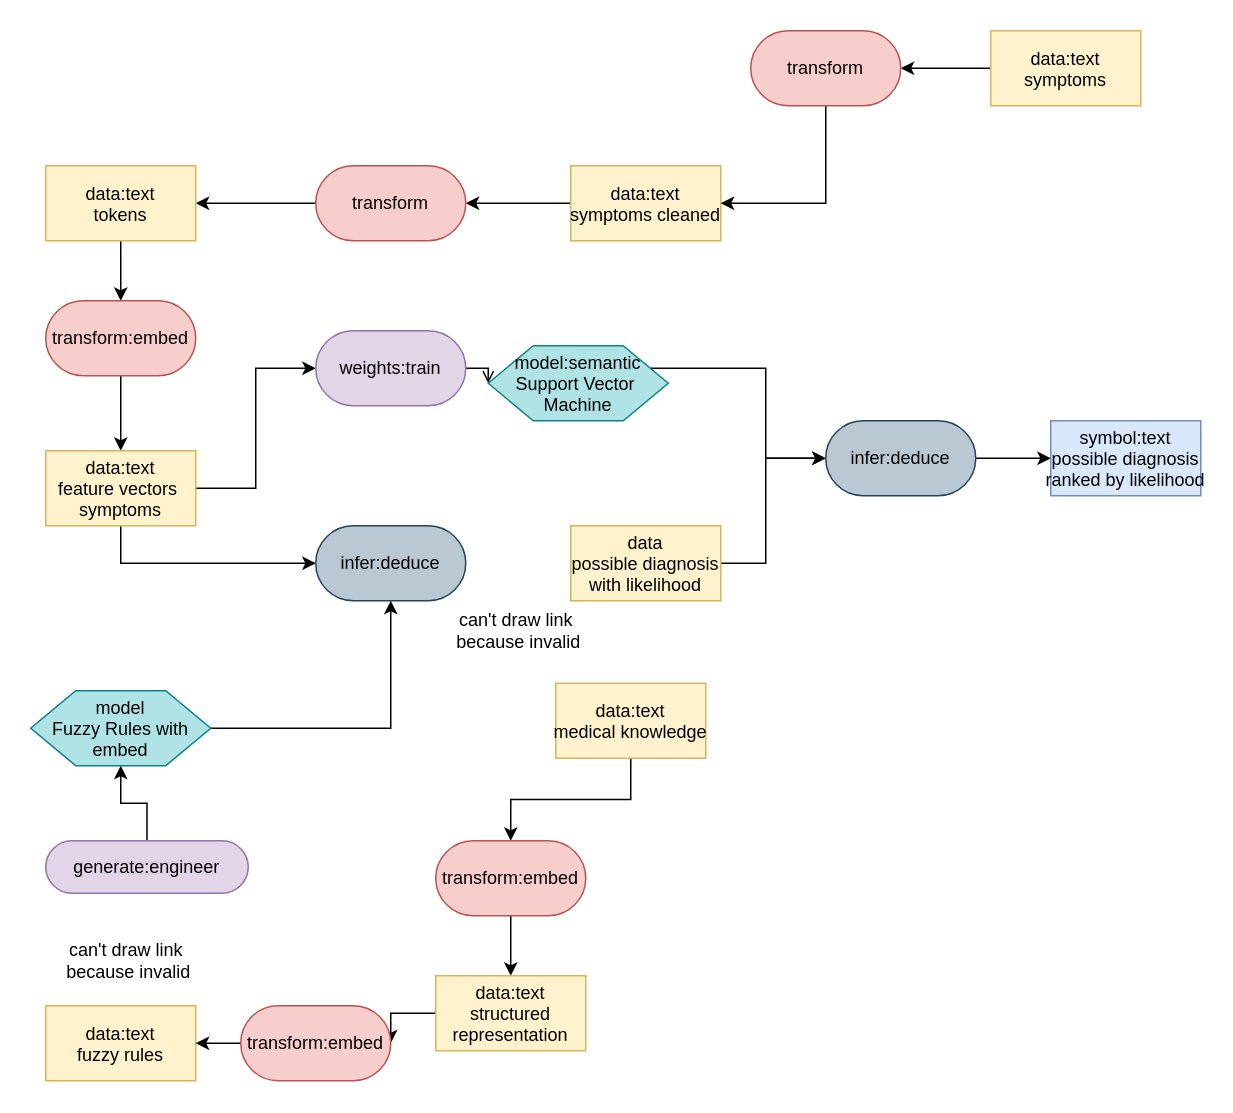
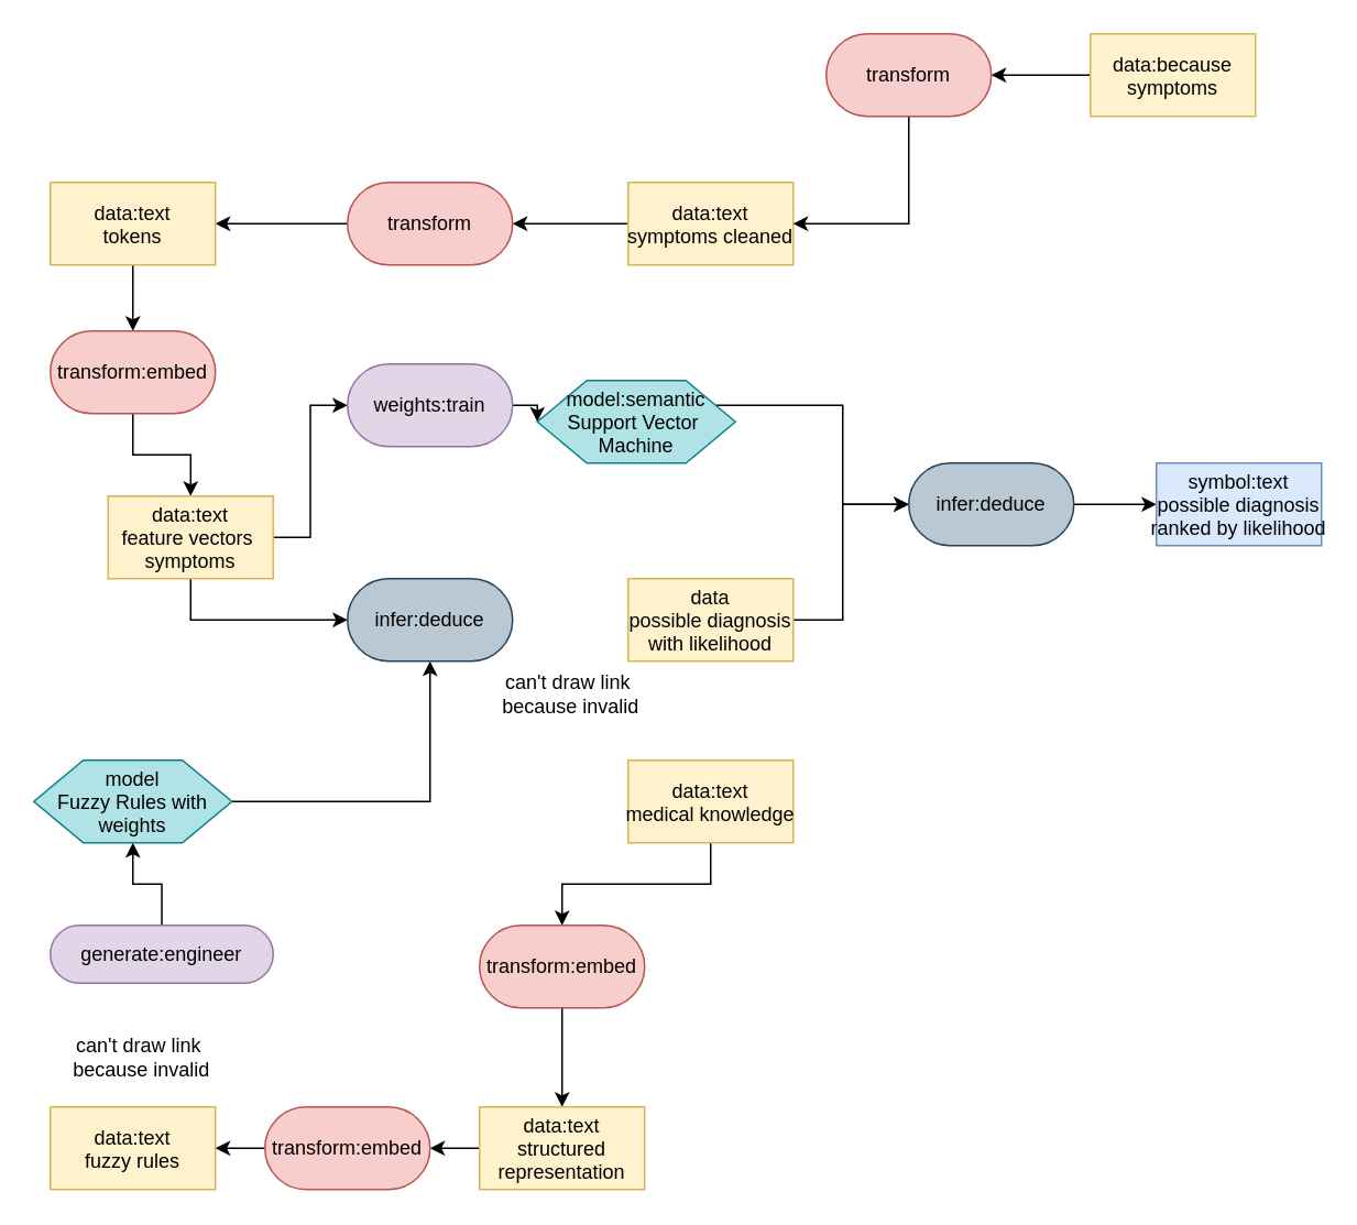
  <mxCell id="0" />
  <mxCell id="1" parent="0" />
  <mxCell id="2" style="edgeStyle=orthogonalEdgeStyle;rounded=0;orthogonalLoop=1;jettySize=auto;html=1;exitX=0;exitY=0.5;exitDx=0;exitDy=0;entryX=1;entryY=0.5;entryDx=0;entryDy=0;" edge="1" parent="1" source="3" target="7"><mxGeometry relative="1" as="geometry" /></mxCell>
- <mxCell id="3" value="data:text&#10;symptoms" style="rectangle;fillColor=#fff2cc;strokeColor=#d6b656;" name="data" vertex="1" parent="1"><mxGeometry x="660" y="20" width="100" height="50" as="geometry" /></mxCell>
+ <mxCell id="3" value="data:because&#10;symptoms" style="rectangle;fillColor=#fff2cc;strokeColor=#d6b656;" name="data" vertex="1" parent="1"><mxGeometry x="660" y="20" width="100" height="50" as="geometry" /></mxCell>
  <mxCell id="4" style="edgeStyle=orthogonalEdgeStyle;rounded=0;orthogonalLoop=1;jettySize=auto;html=1;exitX=0;exitY=0.5;exitDx=0;exitDy=0;entryX=1;entryY=0.5;entryDx=0;entryDy=0;" edge="1" parent="1" source="5" target="9"><mxGeometry relative="1" as="geometry" /></mxCell>
  <mxCell id="5" value="data:text&#10;symptoms cleaned" style="rectangle;fillColor=#fff2cc;strokeColor=#d6b656;" name="data" vertex="1" parent="1"><mxGeometry x="380" y="110" width="100" height="50" as="geometry" /></mxCell>
  <mxCell id="6" style="edgeStyle=orthogonalEdgeStyle;rounded=0;orthogonalLoop=1;jettySize=auto;html=1;exitX=0.5;exitY=1;exitDx=0;exitDy=0;entryX=1;entryY=0.5;entryDx=0;entryDy=0;" edge="1" parent="1" source="7" target="5"><mxGeometry relative="1" as="geometry" /></mxCell>
  <mxCell id="7" value="transform" style="rounded=1;whiteSpace=wrap;html=1;arcSize=50;fillColor=#f8cecc;strokeColor=#b85450;" name="transform" vertex="1" parent="1"><mxGeometry x="500" y="20" width="100" height="50" as="geometry" /></mxCell>
  <mxCell id="8" style="edgeStyle=orthogonalEdgeStyle;rounded=0;orthogonalLoop=1;jettySize=auto;html=1;exitX=0;exitY=0.5;exitDx=0;exitDy=0;entryX=1;entryY=0.5;entryDx=0;entryDy=0;" edge="1" parent="1" source="9" target="11"><mxGeometry relative="1" as="geometry" /></mxCell>
  <mxCell id="9" value="transform" style="rounded=1;whiteSpace=wrap;html=1;arcSize=50;fillColor=#f8cecc;strokeColor=#b85450;" name="transform" vertex="1" parent="1"><mxGeometry x="210" y="110" width="100" height="50" as="geometry" /></mxCell>
  <mxCell id="10" style="edgeStyle=orthogonalEdgeStyle;rounded=0;orthogonalLoop=1;jettySize=auto;html=1;exitX=0.5;exitY=1;exitDx=0;exitDy=0;entryX=0.5;entryY=0;entryDx=0;entryDy=0;" edge="1" parent="1" source="11" target="13"><mxGeometry relative="1" as="geometry" /></mxCell>
  <mxCell id="11" value="data:text&#10;tokens" style="rectangle;fillColor=#fff2cc;strokeColor=#d6b656;" name="data" vertex="1" parent="1"><mxGeometry x="30" y="110" width="100" height="50" as="geometry" /></mxCell>
  <mxCell id="12" style="edgeStyle=orthogonalEdgeStyle;rounded=0;orthogonalLoop=1;jettySize=auto;html=1;exitX=0.5;exitY=1;exitDx=0;exitDy=0;entryX=0.5;entryY=0;entryDx=0;entryDy=0;" edge="1" parent="1" source="13" target="16"><mxGeometry relative="1" as="geometry" /></mxCell>
  <mxCell id="13" value="transform:embed" style="rounded=1;whiteSpace=wrap;html=1;arcSize=50;fillColor=#f8cecc;strokeColor=#b85450;" name="transform" vertex="1" parent="1"><mxGeometry x="30" y="200" width="100" height="50" as="geometry" /></mxCell>
  <mxCell id="14" style="edgeStyle=orthogonalEdgeStyle;rounded=0;orthogonalLoop=1;jettySize=auto;html=1;exitX=1;exitY=0.5;exitDx=0;exitDy=0;entryX=0;entryY=0.5;entryDx=0;entryDy=0;" edge="1" parent="1" source="16" target="18"><mxGeometry relative="1" as="geometry" /></mxCell>
  <mxCell id="15" style="edgeStyle=orthogonalEdgeStyle;rounded=0;orthogonalLoop=1;jettySize=auto;html=1;exitX=0.5;exitY=1;exitDx=0;exitDy=0;entryX=0;entryY=0.5;entryDx=0;entryDy=0;" edge="1" parent="1" source="16" target="19"><mxGeometry relative="1" as="geometry" /></mxCell>
- <mxCell id="16" value="data:text&#10;feature vectors &#10;symptoms" style="rectangle;fillColor=#fff2cc;strokeColor=#d6b656;" name="data" vertex="1" parent="1"><mxGeometry x="30" y="300" width="100" height="50" as="geometry" /></mxCell>
- <mxCell id="17" style="edgeStyle=orthogonalEdgeStyle;rounded=0;orthogonalLoop=1;jettySize=auto;html=1;exitX=1;exitY=0.5;exitDx=0;exitDy=0;entryX=0;entryY=0.5;entryDx=0;entryDy=0;endArrow=open;" edge="1" parent="1" source="18" target="21"><mxGeometry relative="1" as="geometry" /></mxCell>
+ <mxCell id="16" value="data:text&#10;feature vectors &#10;symptoms" style="rectangle;fillColor=#fff2cc;strokeColor=#d6b656;" name="data" vertex="1" parent="1"><mxGeometry x="65" y="300" width="100" height="50" as="geometry" /></mxCell>
+ <mxCell id="17" style="edgeStyle=orthogonalEdgeStyle;rounded=0;orthogonalLoop=1;jettySize=auto;html=1;exitX=1;exitY=0.5;exitDx=0;exitDy=0;entryX=0;entryY=0.5;entryDx=0;entryDy=0;" edge="1" parent="1" source="18" target="21"><mxGeometry relative="1" as="geometry" /></mxCell>
  <mxCell id="18" value="weights:train" style="rounded=1;whiteSpace=wrap;html=1;arcSize=50;fillColor=#e1d5e7;strokeColor=#9673a6;" name="generate:train" vertex="1" parent="1"><mxGeometry x="210" y="220" width="100" height="50" as="geometry" /></mxCell>
  <mxCell id="19" value="infer:deduce" style="rounded=1;whiteSpace=wrap;html=1;arcSize=50;fillColor=#bac8d3;strokeColor=#23445d;" name="infer:deduce" vertex="1" parent="1"><mxGeometry x="210" y="350" width="100" height="50" as="geometry" /></mxCell>
  <mxCell id="20" style="edgeStyle=orthogonalEdgeStyle;rounded=0;orthogonalLoop=1;jettySize=auto;html=1;entryX=0;entryY=0.5;entryDx=0;entryDy=0;" edge="1" parent="1" source="21" target="25"><mxGeometry relative="1" as="geometry"><Array as="points"><mxPoint x="510" y="245" /><mxPoint x="510" y="305" /></Array></mxGeometry></mxCell>
  <mxCell id="21" value="model:semantic&#10;Support Vector &#10;Machine" style="shape=hexagon;perimeter=hexagonPerimeter2;fillColor=#b0e3e6;strokeColor=#0e8088;" name="model" vertex="1" parent="1"><mxGeometry x="325" y="230" width="120" height="50" as="geometry" /></mxCell>
  <mxCell id="22" style="edgeStyle=orthogonalEdgeStyle;rounded=0;orthogonalLoop=1;jettySize=auto;html=1;entryX=0;entryY=0.5;entryDx=0;entryDy=0;" edge="1" parent="1" source="23" target="25"><mxGeometry relative="1" as="geometry"><Array as="points"><mxPoint x="510" y="375" /><mxPoint x="510" y="305" /></Array></mxGeometry></mxCell>
  <mxCell id="23" value="data&#10;possible diagnosis&#10;with likelihood" style="rectangle;fillColor=#fff2cc;strokeColor=#d6b656;" name="data" vertex="1" parent="1"><mxGeometry x="380" y="350" width="100" height="50" as="geometry" /></mxCell>
  <mxCell id="24" style="edgeStyle=orthogonalEdgeStyle;rounded=0;orthogonalLoop=1;jettySize=auto;html=1;exitX=1;exitY=0.5;exitDx=0;exitDy=0;" edge="1" parent="1" source="25" target="26"><mxGeometry relative="1" as="geometry" /></mxCell>
  <mxCell id="25" value="infer:deduce" style="rounded=1;whiteSpace=wrap;html=1;arcSize=50;fillColor=#bac8d3;strokeColor=#23445d;" name="infer:deduce" vertex="1" parent="1"><mxGeometry x="550" y="280" width="100" height="50" as="geometry" /></mxCell>
  <mxCell id="26" value="symbol:text&#10;possible diagnosis&#10;ranked by likelihood" style="rectangle;fillColor=#dae8fc;strokeColor=#6c8ebf;" name="symbol" vertex="1" parent="1"><mxGeometry x="700" y="280" width="100" height="50" as="geometry" /></mxCell>
  <mxCell id="27" style="edgeStyle=orthogonalEdgeStyle;rounded=0;orthogonalLoop=1;jettySize=auto;html=1;exitX=1;exitY=0.5;exitDx=0;exitDy=0;entryX=0.5;entryY=1;entryDx=0;entryDy=0;" edge="1" parent="1" source="28" target="19"><mxGeometry relative="1" as="geometry" /></mxCell>
- <mxCell id="28" value="model&#10;Fuzzy Rules with&#10;embed" style="shape=hexagon;perimeter=hexagonPerimeter2;fillColor=#b0e3e6;strokeColor=#0e8088;" name="model" vertex="1" parent="1"><mxGeometry x="20" y="460" width="120" height="50" as="geometry" /></mxCell>
+ <mxCell id="28" value="model&#10;Fuzzy Rules with&#10;weights" style="shape=hexagon;perimeter=hexagonPerimeter2;fillColor=#b0e3e6;strokeColor=#0e8088;" name="model" vertex="1" parent="1"><mxGeometry x="20" y="460" width="120" height="50" as="geometry" /></mxCell>
  <mxCell id="29" value="&lt;div&gt;can't draw link&amp;nbsp;&lt;/div&gt;&lt;div&gt;because invalid&lt;/div&gt;" style="text;html=1;align=center;verticalAlign=middle;resizable=0;points=[];autosize=1;strokeColor=none;fillColor=none;" vertex="1" parent="1" tooltip="⚠️ Node is disconnected."><mxGeometry x="290" y="400" width="110" height="40" as="geometry" /></mxCell>
  <mxCell id="30" style="edgeStyle=orthogonalEdgeStyle;rounded=0;orthogonalLoop=1;jettySize=auto;html=1;entryX=0.5;entryY=1;entryDx=0;entryDy=0;" edge="1" parent="1" source="31" target="28"><mxGeometry relative="1" as="geometry" /></mxCell>
  <mxCell id="31" value="generate:engineer" style="rounded=1;whiteSpace=wrap;html=1;arcSize=50;fillColor=#e1d5e7;strokeColor=#9673a6;" name="generate:engineer" vertex="1" parent="1"><mxGeometry x="30" y="560" width="135" height="35" as="geometry" /></mxCell>
  <mxCell id="32" value="data:text&#10;fuzzy rules" style="rectangle;fillColor=#fff2cc;strokeColor=#d6b656;" name="data" vertex="1" parent="1"><mxGeometry x="30" y="670" width="100" height="50" as="geometry" /></mxCell>
  <mxCell id="33" style="edgeStyle=orthogonalEdgeStyle;rounded=0;orthogonalLoop=1;jettySize=auto;html=1;exitX=0.5;exitY=1;exitDx=0;exitDy=0;entryX=0.5;entryY=0;entryDx=0;entryDy=0;" edge="1" parent="1" source="34" target="36"><mxGeometry relative="1" as="geometry" /></mxCell>
- <mxCell id="34" value="data:text&#10;medical knowledge" style="rectangle;fillColor=#fff2cc;strokeColor=#d6b656;" name="data" vertex="1" parent="1"><mxGeometry x="370" y="455" width="100" height="50" as="geometry" /></mxCell>
+ <mxCell id="34" value="data:text&#10;medical knowledge" style="rectangle;fillColor=#fff2cc;strokeColor=#d6b656;" name="data" vertex="1" parent="1"><mxGeometry x="380" y="460" width="100" height="50" as="geometry" /></mxCell>
  <mxCell id="35" style="edgeStyle=orthogonalEdgeStyle;rounded=0;orthogonalLoop=1;jettySize=auto;html=1;entryX=0.5;entryY=0;entryDx=0;entryDy=0;" edge="1" parent="1" source="36" target="38"><mxGeometry relative="1" as="geometry" /></mxCell>
  <mxCell id="36" value="transform:embed" style="rounded=1;whiteSpace=wrap;html=1;arcSize=50;fillColor=#f8cecc;strokeColor=#b85450;" name="transform" vertex="1" parent="1"><mxGeometry x="290" y="560" width="100" height="50" as="geometry" /></mxCell>
  <mxCell id="37" style="edgeStyle=orthogonalEdgeStyle;rounded=0;orthogonalLoop=1;jettySize=auto;html=1;exitX=0;exitY=0.5;exitDx=0;exitDy=0;entryX=1;entryY=0.5;entryDx=0;entryDy=0;" edge="1" parent="1" source="38" target="40"><mxGeometry relative="1" as="geometry" /></mxCell>
- <mxCell id="38" value="data:text&#10;structured&#10;representation" style="rectangle;fillColor=#fff2cc;strokeColor=#d6b656;" name="data" vertex="1" parent="1"><mxGeometry x="290" y="650" width="100" height="50" as="geometry" /></mxCell>
+ <mxCell id="38" value="data:text&#10;structured&#10;representation" style="rectangle;fillColor=#fff2cc;strokeColor=#d6b656;" name="data" vertex="1" parent="1"><mxGeometry x="290" y="670" width="100" height="50" as="geometry" /></mxCell>
  <mxCell id="39" style="edgeStyle=orthogonalEdgeStyle;rounded=0;orthogonalLoop=1;jettySize=auto;html=1;exitX=0;exitY=0.5;exitDx=0;exitDy=0;entryX=1;entryY=0.5;entryDx=0;entryDy=0;" edge="1" parent="1" source="40" target="32"><mxGeometry relative="1" as="geometry" /></mxCell>
  <mxCell id="40" value="transform:embed" style="rounded=1;whiteSpace=wrap;html=1;arcSize=50;fillColor=#f8cecc;strokeColor=#b85450;" name="transform" vertex="1" parent="1"><mxGeometry x="160" y="670" width="100" height="50" as="geometry" /></mxCell>
  <mxCell id="41" value="&lt;div&gt;can't draw link&amp;nbsp;&lt;/div&gt;&lt;div&gt;because invalid&lt;/div&gt;" style="text;html=1;align=center;verticalAlign=middle;resizable=0;points=[];autosize=1;strokeColor=none;fillColor=none;" vertex="1" parent="1"><mxGeometry x="30" y="620" width="110" height="40" as="geometry" /></mxCell>
